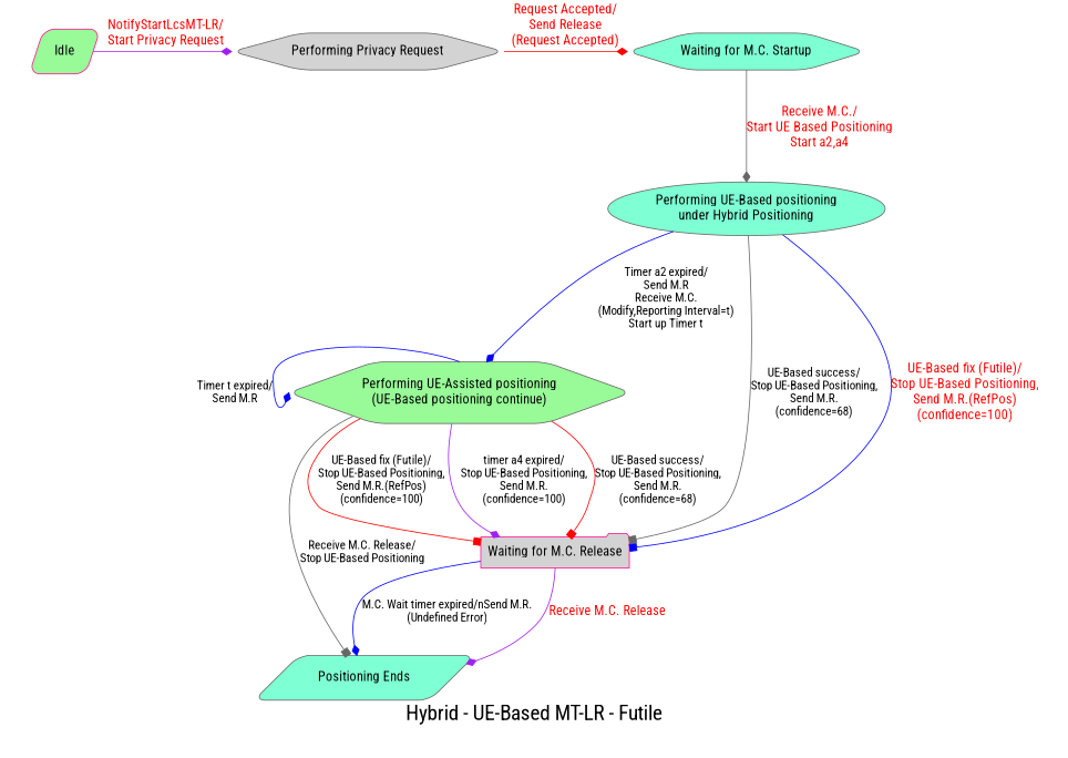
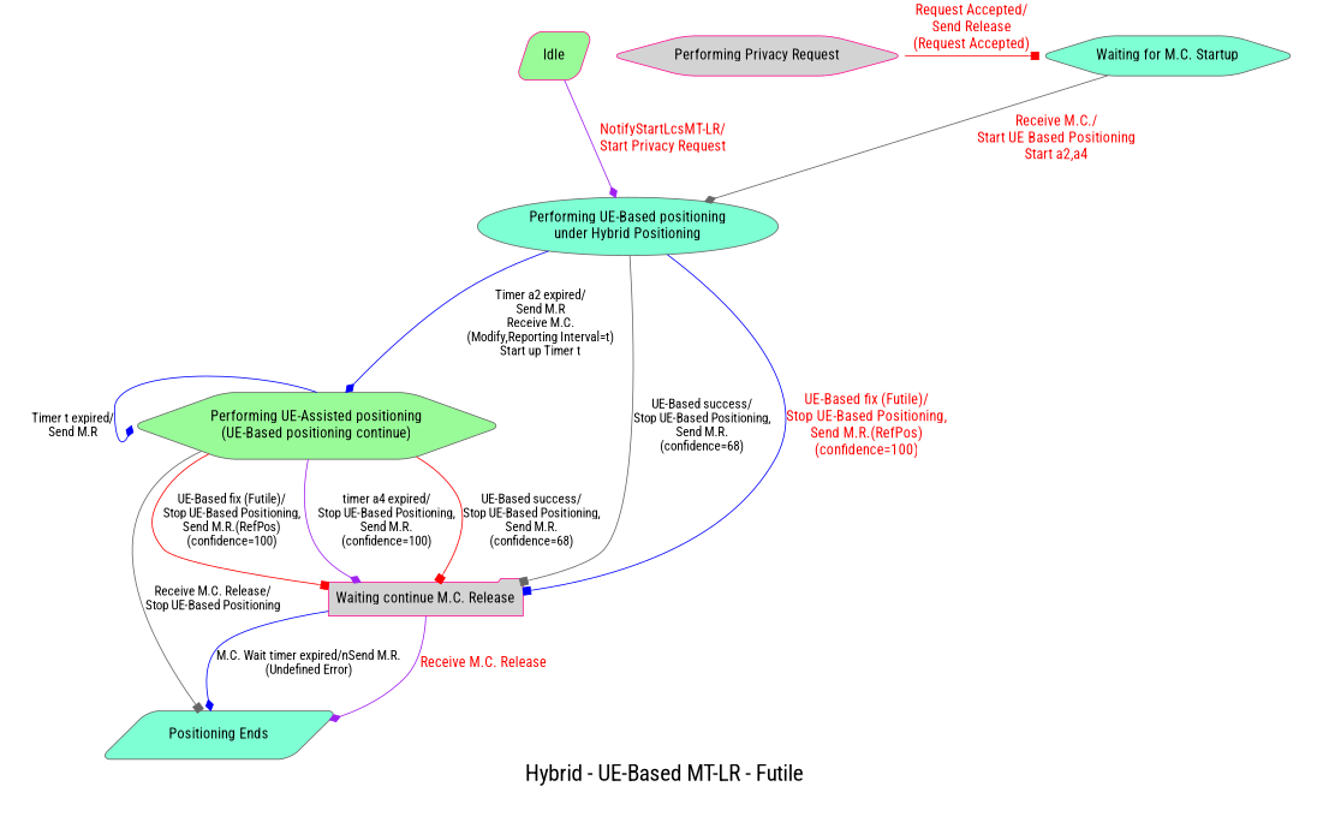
  digraph {
    fontname="Roboto Condensed"
    fontsize=24
    label="Hybrid - UE-Based MT-LR - Futile"
    rankdir=TB
    ranksep=1.0
    node [color=gray40 fillcolor=aquamarine fontname="Roboto Condensed" fontsize=16 shape=hexagon style="rounded,filled"]
    edge [arrowhead=diamond color=blue fontname="Roboto Condensed" fontsize=14]
    n1 [color=deeppink fillcolor=palegreen label=Idle shape=parallelogram]
-   n2 [fillcolor=lightgrey label="Performing Privacy Request"]
+   n2 [color=deeppink fillcolor=lightgrey label="Performing Privacy Request"]
    n3 [label="Waiting for M.C. Startup"]
    n4 [label="Performing UE-Based positioning\nunder Hybrid Positioning" shape=ellipse]
    n5 [fillcolor=palegreen label="Performing UE-Assisted positioning\n(UE-Based positioning continue)"]
-   n6 [color=deeppink fillcolor=lightgrey label="Waiting for M.C. Release" shape=folder]
+   n6 [color=deeppink fillcolor=lightgrey label="Waiting continue M.C. Release" shape=folder]
    n7 [label="Positioning Ends" shape=parallelogram]
    subgraph sub_1 {
      rank=same
      n1
      n2
      n3
    }
-   n1 -> n2 [color=purple fontcolor=red fontsize=16 label="NotifyStartLcsMT-LR/\nStart Privacy Request"]
-   n2 -> n3 [color=red fontcolor=red fontsize=16 label="Request Accepted/\nSend Release\n(Request Accepted)"]
+   n1 -> n4 [color=purple fontcolor=red fontsize=16 label="NotifyStartLcsMT-LR/\nStart Privacy Request"]
+   n2 -> n3 [arrowhead=box color=red fontcolor=red fontsize=16 label="Request Accepted/\nSend Release\n(Request Accepted)"]
    n3 -> n4 [color=gray40 fontcolor=red fontsize=16 label="Receive M.C./\nStart UE Based Positioning\nStart a2,a4"]
    n4 -> n5 [label="Timer a2 expired/\nSend M.R\nReceive M.C.\n(Modify,Reporting Interval=t)\nStart up Timer t"]
    n4 -> n6 [arrowhead=box color=gray40 label="UE-Based success/\nStop UE-Based Positioning,\nSend M.R.\n(confidence=68)"]
    n4 -> n6 [arrowhead=box fontcolor=red fontsize=16 label="UE-Based fix (Futile)/\nStop UE-Based Positioning,\nSend M.R.(RefPos)\n(confidence=100)"]
    n5 -> n5 [headport=w label="Timer t expired/\nSend M.R" tailport=n]
    n5 -> n6 [color=purple label="timer a4 expired/\nStop UE-Based Positioning,\nSend M.R.\n(confidence=100)"]
    n5 -> n6 [arrowhead=box color=red label="UE-Based success/\nStop UE-Based Positioning,\nSend M.R.\n(confidence=68)"]
    n5 -> n6 [arrowhead=box color=red label="UE-Based fix (Futile)/\nStop UE-Based Positioning,\nSend M.R.(RefPos)\n(confidence=100)"]
    n5 -> n7 [arrowhead=box color=gray40 label="Receive M.C. Release/\nStop UE-Based Positioning"]
    n6 -> n7 [color=purple fontcolor=red fontsize=16 label="Receive M.C. Release"]
    n6 -> n7 [label="M.C. Wait timer expired/nSend M.R.\n(Undefined Error)"]
  }
